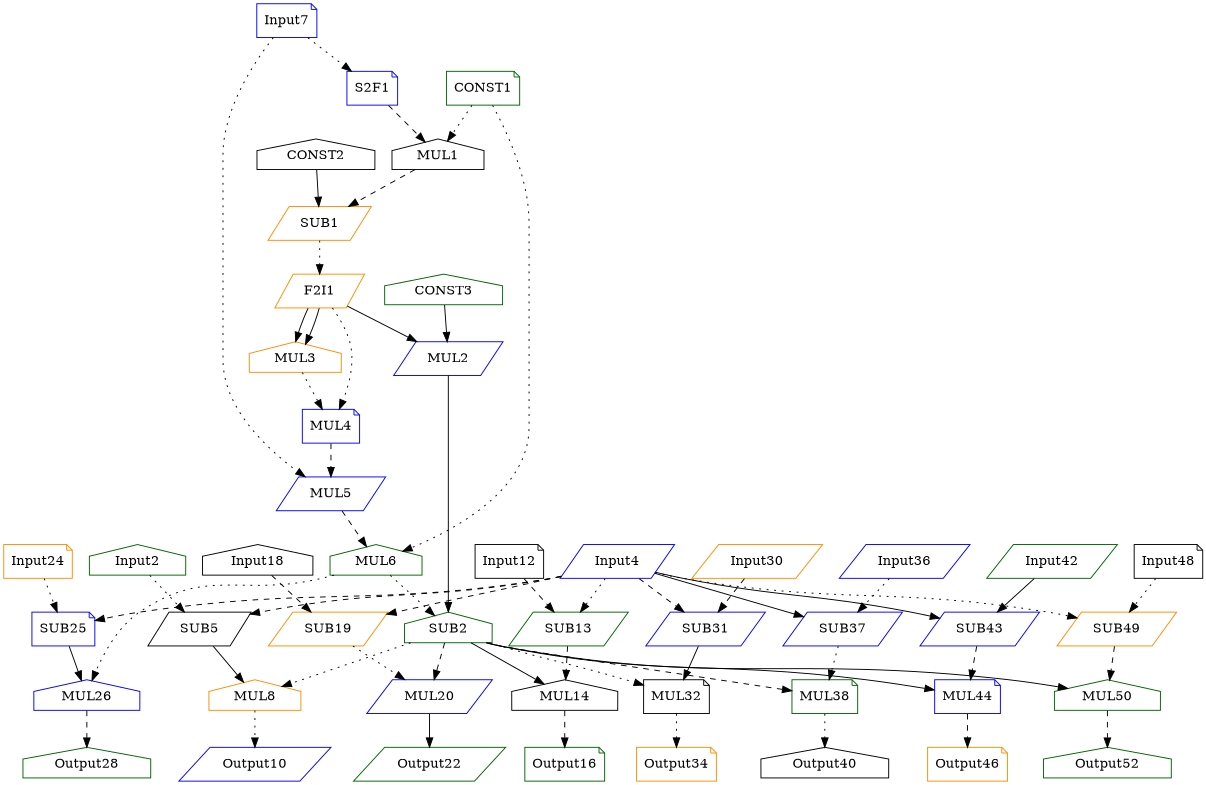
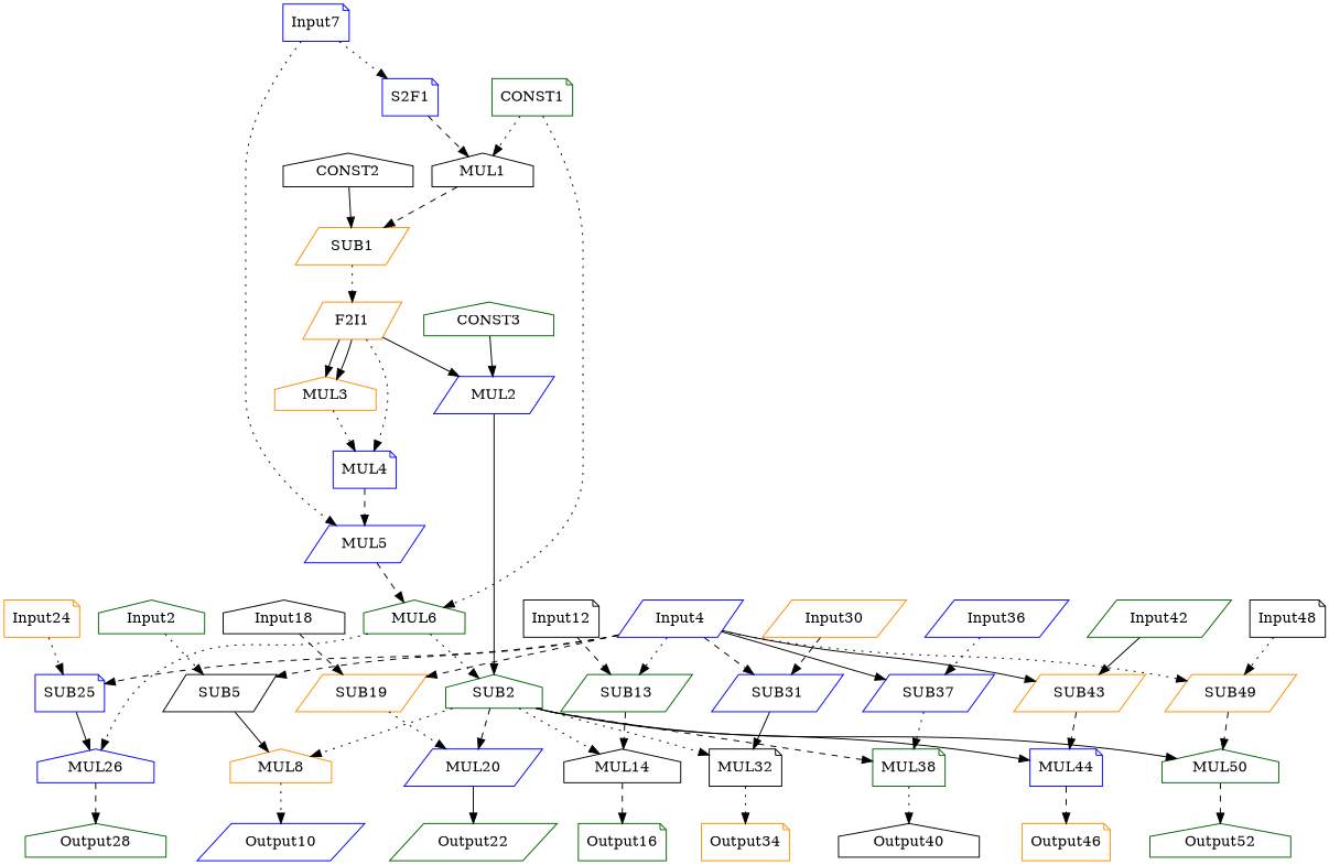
  digraph {
    node [color=blue opcode=fmul shape=parallelogram]
    edge [operand=0 style=dotted]
    Input2 [color=darkgreen offset="0, 0" opcode=input pattern="2, 55, 2, 55" ref_name=A0 shape=house]
    SUB5 [color=black opcode=fsub]
    MUL8 [color=darkorange shape=house]
    Input4 [offset="0, 0" opcode=input pattern="0, 55, 0, 55" ref_name=Mean]
    SUB13 [color=darkgreen opcode=fsub]
    SUB19 [color=darkorange opcode=fsub]
    SUB25 [opcode=fsub shape=note]
    SUB31 [opcode=fsub]
    SUB37 [opcode=fsub]
-   SUB43 [opcode=fsub]
+   SUB43 [color=darkorange opcode=fsub]
    SUB49 [color=darkorange opcode=fsub]
    MUL14 [color=black shape=house]
    MUL20
    MUL26 [shape=house]
    MUL32 [color=black shape=note]
    MUL38 [color=darkgreen shape=note]
    MUL44 [shape=note]
    MUL50 [color=darkgreen shape=house]
    Output10 [offset="0, 0" opcode=output pattern="2, 55, 2, 55" ref_name=B0]
    Input7 [offset="0, 0" opcode=input pattern="0, 55, 0, 55" ref_name=root shape=note]
    S2F1 [opcode=tofloat shape=note]
    MUL5
    MUL1 [color=black shape=house]
    MUL6 [color=darkgreen shape=house]
    SUB1 [color=darkorange opcode=fsub]
    F2I1 [color=darkorange opcode=toint]
    MUL2
    MUL3 [color=darkorange shape=house]
    MUL4 [shape=note]
    SUB2 [color=darkgreen opcode=fsub shape=house]
    Output16 [color=darkgreen offset="0, 0" opcode=output pattern="2, 55, 2, 55" ref_name=B1 shape=note]
    Output22 [color=darkgreen offset="0, 0" opcode=output pattern="2, 55, 2, 55" ref_name=B2]
    Output28 [color=darkgreen offset="0, 0" opcode=output pattern="2, 55, 2, 55" ref_name=B3 shape=house]
    Output34 [color=darkorange offset="0, 0" opcode=output pattern="2, 55, 2, 55" ref_name=B4 shape=note]
    Output40 [color=black offset="0, 0" opcode=output pattern="2, 55, 2, 55" ref_name=B5 shape=house]
    Output46 [color=darkorange offset="0, 0" opcode=output pattern="2, 55, 2, 55" ref_name=B6 shape=note]
    Output52 [color=darkgreen offset="0, 0" opcode=output pattern="2, 55, 2, 55" ref_name=B7 shape=house]
    CONST1 [color=darkgreen opcode=const shape=note value=14336]
    CONST2 [color=black opcode=const shape=house value=30107]
    CONST3 [color=darkgreen opcode=const shape=house value=15872]
    Input12 [color=black offset="0, 0" opcode=input pattern="2, 55, 2, 55" ref_name=A1 shape=note]
    Input18 [color=black offset="0, 0" opcode=input pattern="2, 55, 2, 55" ref_name=A2 shape=house]
    Input24 [color=darkorange offset="0, 0" opcode=input pattern="2, 55, 2, 55" ref_name=A3 shape=note]
    Input30 [color=darkorange offset="0, 0" opcode=input pattern="2, 55, 2, 55" ref_name=A4]
    Input36 [offset="0, 0" opcode=input pattern="2, 55, 2, 55" ref_name=A5]
    Input42 [color=darkgreen offset="0, 0" opcode=input pattern="2, 55, 2, 55" ref_name=A6]
    Input48 [color=black offset="0, 0" opcode=input pattern="2, 55, 2, 55" ref_name=A7 shape=note]
    Input2 -> SUB5
    SUB5 -> MUL8 [style=solid]
    MUL8 -> Output10
    Input4 -> SUB5 [operand=1 style=dashed]
    Input4 -> SUB13 [operand=1]
    Input4 -> SUB19 [operand=1 style=dashed]
    Input4 -> SUB25 [operand=1 style=dashed]
    Input4 -> SUB31 [operand=1 style=dashed]
    Input4 -> SUB37 [operand=1 style=solid]
    Input4 -> SUB43 [operand=1 style=solid]
    Input4 -> SUB49 [operand=1]
    SUB13 -> MUL14 [style=dashed]
    SUB19 -> MUL20
    SUB25 -> MUL26 [style=solid]
    SUB31 -> MUL32 [style=solid]
    SUB37 -> MUL38
    SUB43 -> MUL44 [style=dashed]
    SUB49 -> MUL50 [style=dashed]
    MUL14 -> Output16 [style=dashed]
    MUL20 -> Output22 [style=solid]
    MUL26 -> Output28 [style=dashed]
    MUL32 -> Output34
    MUL38 -> Output40
    MUL44 -> Output46 [style=dashed]
    MUL50 -> Output52 [style=dashed]
    Input7 -> S2F1
    Input7 -> MUL5 [operand=1]
    S2F1 -> MUL1 [style=dashed]
    MUL5 -> MUL6 [operand=1 style=dashed]
    MUL1 -> SUB1 [operand=1 style=dashed]
    MUL6 -> MUL26 [operand=1]
    MUL6 -> SUB2 [operand=1]
    SUB1 -> F2I1
    F2I1 -> MUL2 [style=solid]
    F2I1 -> MUL3 [style=solid]
    F2I1 -> MUL3 [operand=1 style=solid]
    F2I1 -> MUL4
    MUL2 -> SUB2 [style=solid]
    MUL3 -> MUL4 [operand=1]
    MUL4 -> MUL5 [style=dashed]
    SUB2 -> MUL8 [operand=1]
-   SUB2 -> MUL14 [operand=1 style=solid]
+   SUB2 -> MUL14 [operand=1]
    SUB2 -> MUL20 [operand=1 style=dashed]
    SUB2 -> MUL32 [operand=1]
    SUB2 -> MUL38 [operand=1 style=dashed]
    SUB2 -> MUL44 [operand=1 style=solid]
    SUB2 -> MUL50 [operand=1 style=solid]
    CONST1 -> MUL1 [operand=1]
    CONST1 -> MUL6
    CONST2 -> SUB1 [style=solid]
    CONST3 -> MUL2 [operand=1 style=solid]
    Input12 -> SUB13 [style=dashed]
    Input18 -> SUB19 [style=dashed]
    Input24 -> SUB25
    Input30 -> SUB31 [style=dashed]
    Input36 -> SUB37
    Input42 -> SUB43 [style=solid]
    Input48 -> SUB49
  }
